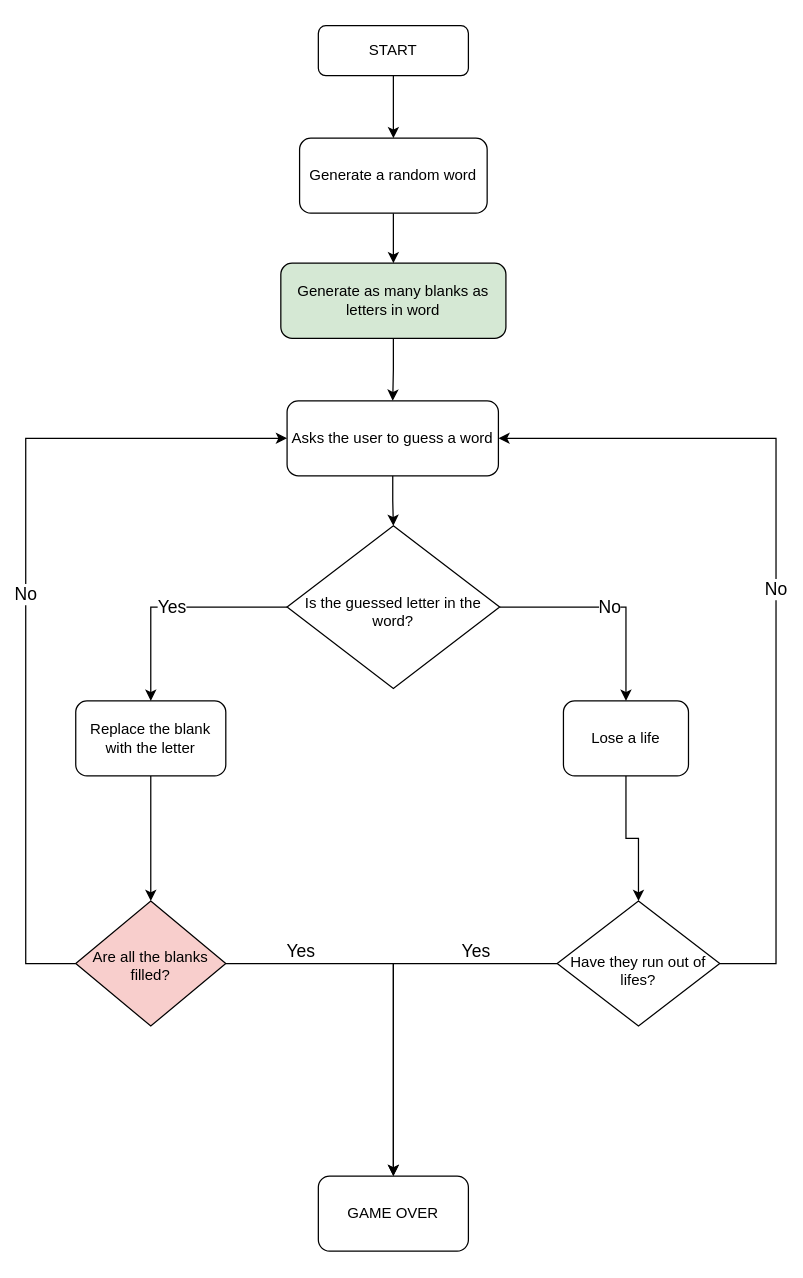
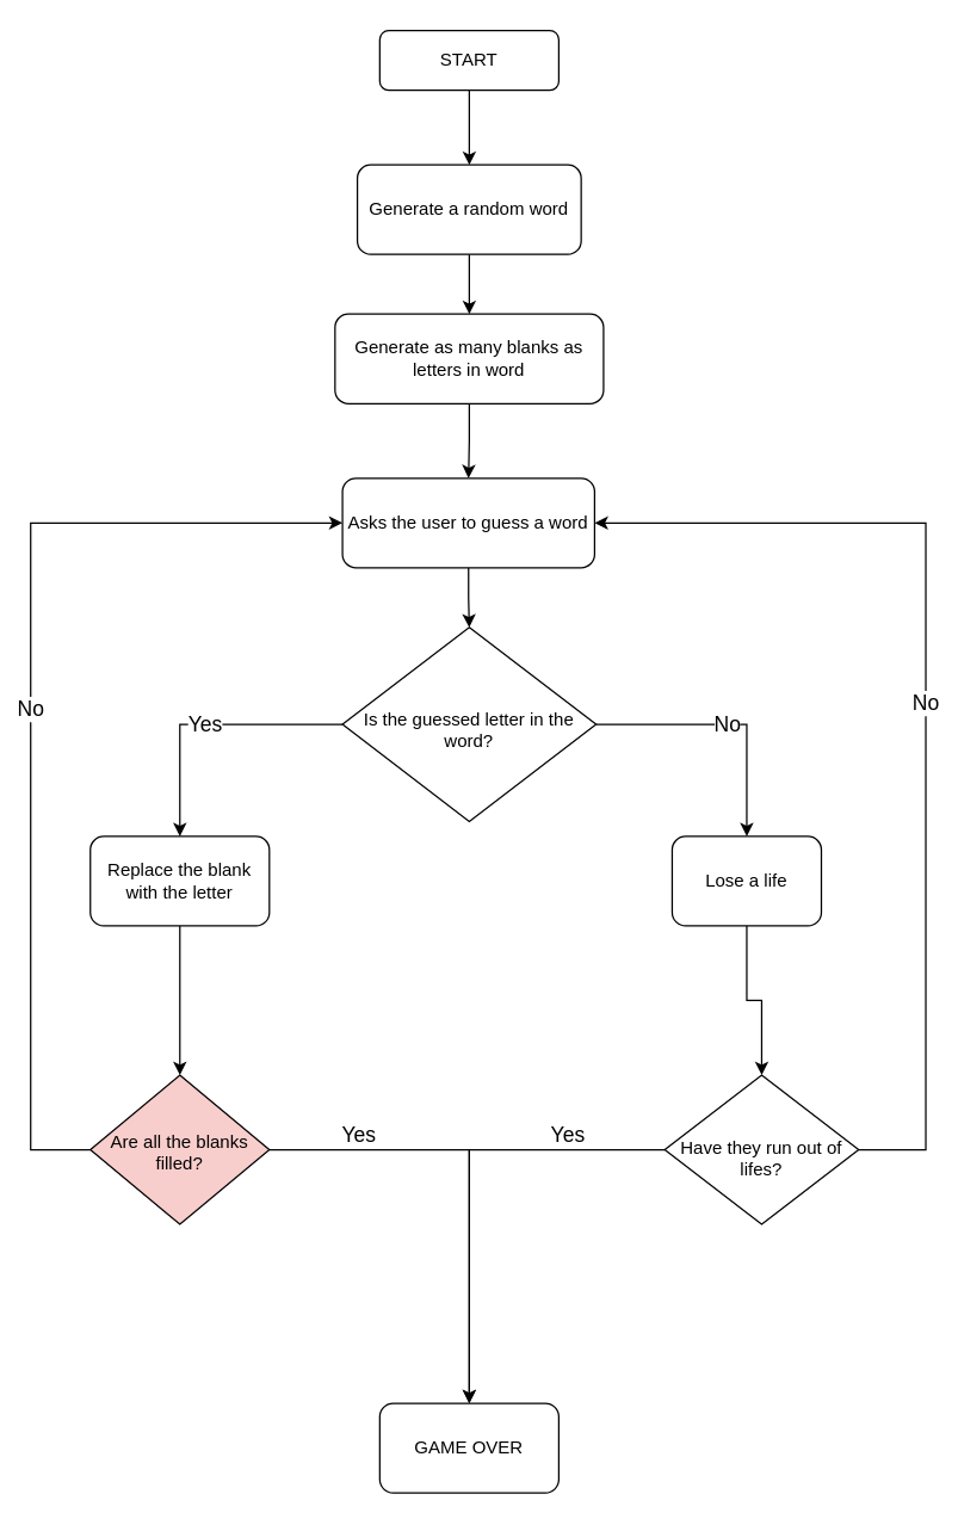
  <mxCell id="0" />
  <mxCell id="1" parent="0" />
  <mxCell id="2" value="" style="edgeStyle=orthogonalEdgeStyle;rounded=0;orthogonalLoop=1;jettySize=auto;html=1;strokeColor=#000000;" edge="1" parent="1" source="3" target="5"><mxGeometry relative="1" as="geometry" /></mxCell>
  <mxCell id="3" value="START" style="rounded=1;whiteSpace=wrap;html=1;" vertex="1" parent="1"><mxGeometry x="254" y="20" width="120" height="40" as="geometry" /></mxCell>
  <mxCell id="4" value="" style="edgeStyle=orthogonalEdgeStyle;rounded=0;orthogonalLoop=1;jettySize=auto;html=1;strokeColor=#000000;" edge="1" parent="1" source="5" target="7"><mxGeometry relative="1" as="geometry" /></mxCell>
  <mxCell id="5" value="Generate a random word" style="rounded=1;whiteSpace=wrap;html=1;" vertex="1" parent="1"><mxGeometry x="239" y="110" width="150" height="60" as="geometry" /></mxCell>
  <mxCell id="6" value="" style="edgeStyle=orthogonalEdgeStyle;rounded=0;orthogonalLoop=1;jettySize=auto;html=1;strokeColor=#000000;" edge="1" parent="1" source="7" target="9"><mxGeometry relative="1" as="geometry" /></mxCell>
- <mxCell id="7" value="Generate as many blanks as letters in word" style="rounded=1;whiteSpace=wrap;html=1;fillColor=#d5e8d4;" vertex="1" parent="1"><mxGeometry x="224" y="210" width="180" height="60" as="geometry" /></mxCell>
+ <mxCell id="7" value="Generate as many blanks as letters in word" style="rounded=1;whiteSpace=wrap;html=1;" vertex="1" parent="1"><mxGeometry x="224" y="210" width="180" height="60" as="geometry" /></mxCell>
  <mxCell id="8" value="" style="edgeStyle=orthogonalEdgeStyle;rounded=0;orthogonalLoop=1;jettySize=auto;html=1;strokeColor=#000000;" edge="1" parent="1" source="9" target="12"><mxGeometry relative="1" as="geometry" /></mxCell>
  <mxCell id="9" value="Asks the user to guess a word" style="rounded=1;whiteSpace=wrap;html=1;" vertex="1" parent="1"><mxGeometry x="229" y="320" width="169" height="60" as="geometry" /></mxCell>
  <mxCell id="10" value="&lt;font style=&quot;font-size: 14px&quot;&gt;Yes&lt;/font&gt;" style="edgeStyle=orthogonalEdgeStyle;rounded=0;orthogonalLoop=1;jettySize=auto;html=1;entryX=0.5;entryY=0;entryDx=0;entryDy=0;strokeColor=#000000;fontSize=10;" edge="1" parent="1" source="12" target="14"><mxGeometry relative="1" as="geometry" /></mxCell>
  <mxCell id="11" value="No" style="edgeStyle=orthogonalEdgeStyle;rounded=0;orthogonalLoop=1;jettySize=auto;html=1;entryX=0.5;entryY=0;entryDx=0;entryDy=0;strokeColor=#000000;fontSize=14;" edge="1" parent="1" source="12" target="16"><mxGeometry relative="1" as="geometry" /></mxCell>
  <mxCell id="12" value="Is the guessed letter in the word?" style="rhombus;whiteSpace=wrap;html=1;spacingTop=8;" vertex="1" parent="1"><mxGeometry x="229" y="420" width="170" height="130" as="geometry" /></mxCell>
  <mxCell id="13" value="" style="edgeStyle=orthogonalEdgeStyle;rounded=0;orthogonalLoop=1;jettySize=auto;html=1;labelBackgroundColor=#ffffff;fontSize=14;strokeColor=#000000;" edge="1" parent="1" source="14" target="19"><mxGeometry relative="1" as="geometry" /></mxCell>
  <mxCell id="14" value="Replace the blank with the letter" style="rounded=1;whiteSpace=wrap;html=1;" vertex="1" parent="1"><mxGeometry x="60" y="560" width="120" height="60" as="geometry" /></mxCell>
  <mxCell id="15" value="" style="edgeStyle=orthogonalEdgeStyle;rounded=0;orthogonalLoop=1;jettySize=auto;html=1;labelBackgroundColor=#ffffff;fontSize=14;strokeColor=#000000;" edge="1" parent="1" source="16" target="22"><mxGeometry relative="1" as="geometry" /></mxCell>
  <mxCell id="16" value="Lose a life" style="rounded=1;whiteSpace=wrap;html=1;" vertex="1" parent="1"><mxGeometry x="450" y="560" width="100" height="60" as="geometry" /></mxCell>
  <mxCell id="17" value="Yes" style="edgeStyle=orthogonalEdgeStyle;rounded=0;orthogonalLoop=1;jettySize=auto;html=1;entryX=0.5;entryY=0;entryDx=0;entryDy=0;labelBackgroundColor=#ffffff;fontSize=14;strokeColor=#000000;" edge="1" parent="1" source="19" target="23"><mxGeometry x="-0.605" y="10" relative="1" as="geometry"><mxPoint as="offset" /></mxGeometry></mxCell>
  <mxCell id="18" value="No" style="edgeStyle=orthogonalEdgeStyle;rounded=0;orthogonalLoop=1;jettySize=auto;html=1;entryX=0;entryY=0.5;entryDx=0;entryDy=0;labelBackgroundColor=#ffffff;fontSize=14;strokeColor=#000000;" edge="1" parent="1" source="19" target="9"><mxGeometry relative="1" as="geometry"><Array as="points"><mxPoint x="20" y="770" /><mxPoint x="20" y="350" /></Array></mxGeometry></mxCell>
  <mxCell id="19" value="Are all the blanks filled?" style="rhombus;whiteSpace=wrap;html=1;spacingTop=4;fillColor=#f8cecc;" vertex="1" parent="1"><mxGeometry x="60" y="720" width="120" height="100" as="geometry" /></mxCell>
  <mxCell id="20" value="Yes" style="edgeStyle=orthogonalEdgeStyle;rounded=0;orthogonalLoop=1;jettySize=auto;html=1;entryX=0.5;entryY=0;entryDx=0;entryDy=0;labelBackgroundColor=#ffffff;fontSize=14;strokeColor=#000000;" edge="1" parent="1" source="22" target="23"><mxGeometry x="-0.568" y="-10" relative="1" as="geometry"><mxPoint as="offset" /></mxGeometry></mxCell>
  <mxCell id="21" value="No" style="edgeStyle=orthogonalEdgeStyle;rounded=0;orthogonalLoop=1;jettySize=auto;html=1;entryX=1;entryY=0.5;entryDx=0;entryDy=0;labelBackgroundColor=#ffffff;fontSize=14;strokeColor=#000000;" edge="1" parent="1" source="22" target="9"><mxGeometry relative="1" as="geometry"><Array as="points"><mxPoint x="620" y="770" /><mxPoint x="620" y="350" /></Array></mxGeometry></mxCell>
  <mxCell id="22" value="Have they run out of lifes?" style="rhombus;whiteSpace=wrap;html=1;spacingTop=12;" vertex="1" parent="1"><mxGeometry x="445" y="720" width="130" height="100" as="geometry" /></mxCell>
  <mxCell id="23" value="GAME OVER" style="rounded=1;whiteSpace=wrap;html=1;" vertex="1" parent="1"><mxGeometry x="254" y="940" width="120" height="60" as="geometry" /></mxCell>
